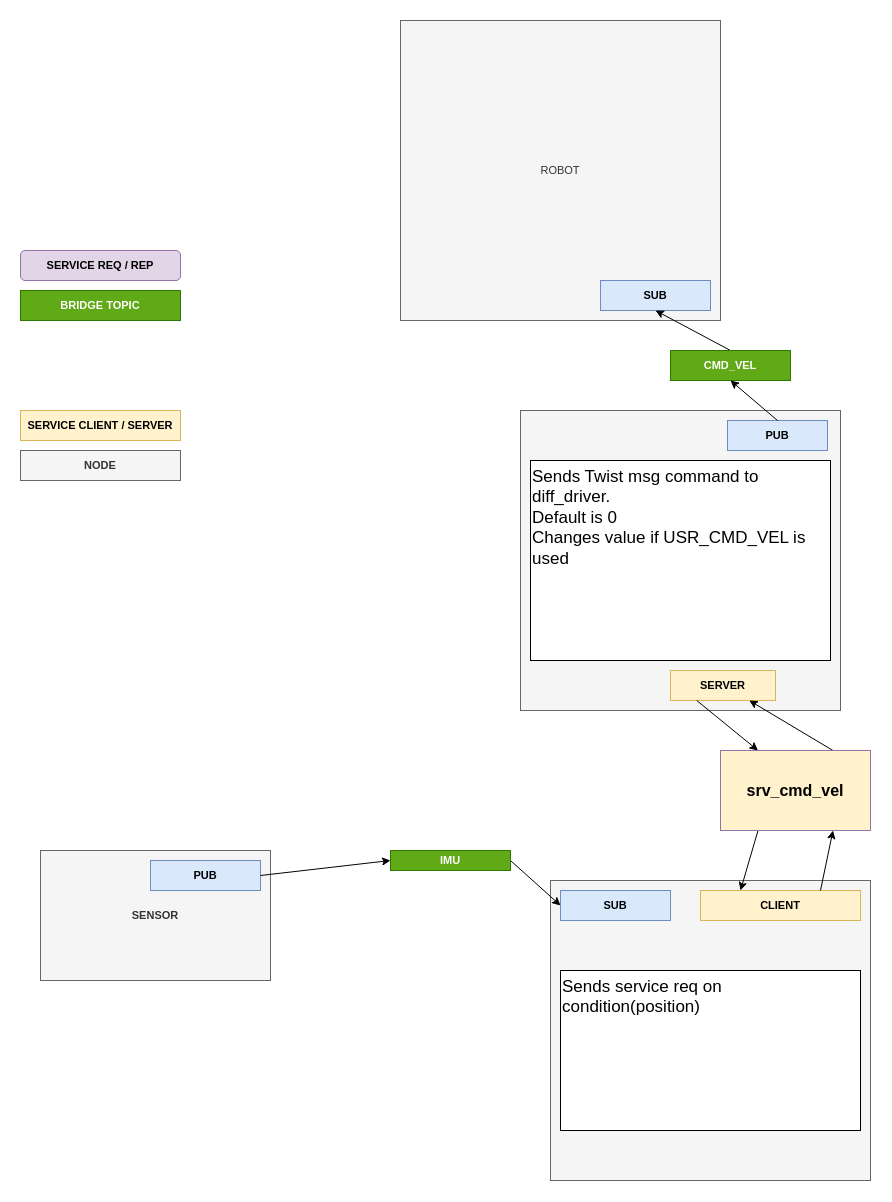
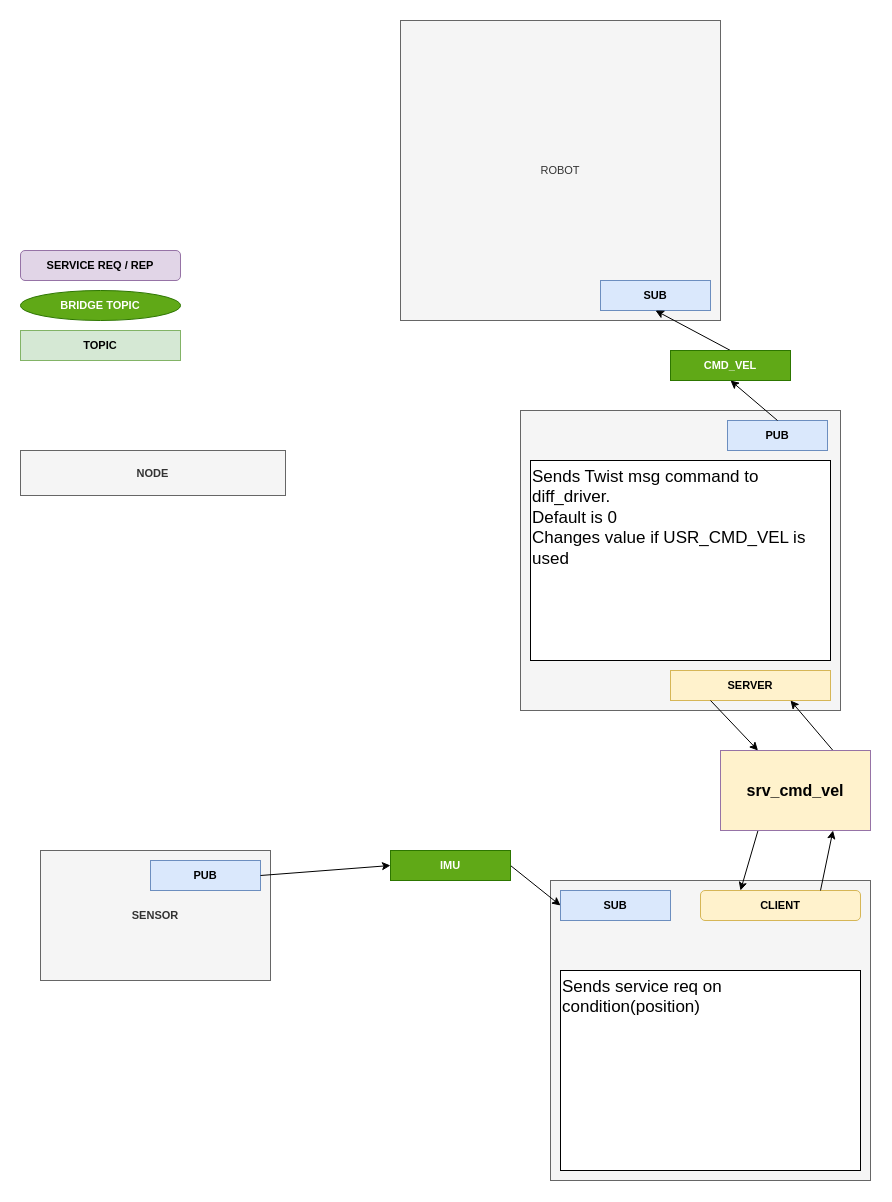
  <mxCell id="0" />
  <mxCell id="1" parent="0" />
  <mxCell id="2" value="" style="group" vertex="1" connectable="0" parent="1"><mxGeometry x="40" y="850" width="230" height="130" as="geometry" /></mxCell>
  <mxCell id="3" value="&lt;b&gt;SENSOR&lt;/b&gt;" style="rounded=0;whiteSpace=wrap;html=1;fontFamily=Helvetica;fontSize=11;fillColor=#f5f5f5;strokeColor=#666666;fontColor=#333333;" vertex="1" parent="2"><mxGeometry width="230" height="130" as="geometry" /></mxCell>
  <mxCell id="4" value="PUB" style="rounded=0;whiteSpace=wrap;html=1;fontFamily=Helvetica;fontSize=11;fillColor=#dae8fc;strokeColor=#6c8ebf;fontStyle=1" vertex="1" parent="2"><mxGeometry x="110" y="10" width="110" height="30" as="geometry" /></mxCell>
  <mxCell id="5" value="" style="group;fontStyle=1" vertex="1" connectable="0" parent="1"><mxGeometry x="400" y="20" width="320" height="300" as="geometry" /></mxCell>
  <mxCell id="6" value="ROBOT" style="rounded=0;whiteSpace=wrap;html=1;fontFamily=Helvetica;fontSize=11;fillColor=#f5f5f5;strokeColor=#666666;fontColor=#333333;" vertex="1" parent="5"><mxGeometry width="320" height="300" as="geometry" /></mxCell>
  <mxCell id="7" value="SUB" style="rounded=0;whiteSpace=wrap;html=1;fontFamily=Helvetica;fontSize=11;fillColor=#dae8fc;strokeColor=#6c8ebf;fontStyle=1" vertex="1" parent="5"><mxGeometry x="200" y="260" width="110" height="30" as="geometry" /></mxCell>
  <mxCell id="8" value="" style="group;fontStyle=1" vertex="1" connectable="0" parent="1"><mxGeometry x="520" y="410" width="320" height="300" as="geometry" /></mxCell>
  <mxCell id="9" value="" style="rounded=0;whiteSpace=wrap;html=1;fontFamily=Helvetica;fontSize=11;fillColor=#f5f5f5;strokeColor=#666666;fontColor=#333333;" vertex="1" parent="8"><mxGeometry width="320" height="300" as="geometry" /></mxCell>
  <mxCell id="10" value="&lt;div&gt;Sends Twist msg command to diff_driver.&lt;/div&gt;&lt;div&gt;Default is 0&lt;/div&gt;&lt;div&gt;Changes value if USR_CMD_VEL is used&lt;br&gt;&lt;/div&gt;" style="rounded=0;whiteSpace=wrap;html=1;fontFamily=Helvetica;fontSize=17;fontColor=default;align=left;verticalAlign=top;" vertex="1" parent="8"><mxGeometry x="10" y="50" width="300" height="200" as="geometry" /></mxCell>
  <mxCell id="11" value="PUB" style="rounded=0;whiteSpace=wrap;html=1;fontFamily=Helvetica;fontSize=11;fillColor=#dae8fc;strokeColor=#6c8ebf;fontStyle=1" vertex="1" parent="8"><mxGeometry x="207" y="10" width="100" height="30" as="geometry" /></mxCell>
- <mxCell id="12" value="SERVER" style="rounded=0;whiteSpace=wrap;html=1;fontFamily=Helvetica;fontSize=11;fillColor=#fff2cc;strokeColor=#d6b656;fontStyle=1" vertex="1" parent="8"><mxGeometry x="150" y="260" width="105" height="30" as="geometry" /></mxCell>
- <mxCell id="13" value="&lt;span&gt;SERVICE&lt;/span&gt; CLIENT / SERVER" style="rounded=0;whiteSpace=wrap;html=1;fontFamily=Helvetica;fontSize=11;fillColor=#fff2cc;strokeColor=#d6b656;fontStyle=1" vertex="1" parent="1"><mxGeometry x="20" y="410" width="160" height="30" as="geometry" /></mxCell>
- <mxCell id="14" value="NODE" style="rounded=0;whiteSpace=wrap;html=1;fontFamily=Helvetica;fontSize=11;fillColor=#f5f5f5;strokeColor=#666666;fontStyle=1;fontColor=#333333;" vertex="1" parent="1"><mxGeometry x="20" y="450" width="160" height="30" as="geometry" /></mxCell>
+ <mxCell id="12" value="SERVER" style="rounded=0;whiteSpace=wrap;html=1;fontFamily=Helvetica;fontSize=11;fillColor=#fff2cc;strokeColor=#d6b656;fontStyle=1" vertex="1" parent="8"><mxGeometry x="150" y="260" width="160" height="30" as="geometry" /></mxCell>
+ <mxCell id="14" value="NODE" style="rounded=0;whiteSpace=wrap;html=1;fontFamily=Helvetica;fontSize=11;fillColor=#f5f5f5;strokeColor=#666666;fontStyle=1;fontColor=#333333;" vertex="1" parent="1"><mxGeometry x="20" y="450" width="265" height="45" as="geometry" /></mxCell>
+ <mxCell id="15" value="TOPIC" style="rounded=0;whiteSpace=wrap;html=1;fontFamily=Helvetica;fontSize=11;fillColor=#d5e8d4;strokeColor=#82b366;fontStyle=1" vertex="1" parent="1"><mxGeometry x="20" y="330" width="160" height="30" as="geometry" /></mxCell>
  <mxCell id="16" style="edgeStyle=none;shape=connector;rounded=0;orthogonalLoop=1;jettySize=auto;html=1;exitX=0.5;exitY=0;exitDx=0;exitDy=0;entryX=0.5;entryY=1;entryDx=0;entryDy=0;labelBackgroundColor=default;strokeColor=default;fontFamily=Helvetica;fontSize=11;fontColor=default;endArrow=classic;" edge="1" parent="1" source="17" target="7"><mxGeometry relative="1" as="geometry" /></mxCell>
  <mxCell id="17" value="CMD_VEL" style="rounded=0;whiteSpace=wrap;html=1;fontFamily=Helvetica;fontSize=11;fillColor=#60a917;strokeColor=#2D7600;fontStyle=1;fontColor=#ffffff;" vertex="1" parent="1"><mxGeometry x="670" y="350" width="120" height="30" as="geometry" /></mxCell>
  <mxCell id="18" style="edgeStyle=none;shape=connector;rounded=0;orthogonalLoop=1;jettySize=auto;html=1;exitX=0.5;exitY=0;exitDx=0;exitDy=0;entryX=0.5;entryY=1;entryDx=0;entryDy=0;labelBackgroundColor=default;strokeColor=default;fontFamily=Helvetica;fontSize=11;fontColor=default;endArrow=classic;" edge="1" parent="1" source="11" target="17"><mxGeometry relative="1" as="geometry" /></mxCell>
  <mxCell id="19" value="" style="group" vertex="1" connectable="0" parent="1"><mxGeometry x="550" y="880" width="320" height="300" as="geometry" /></mxCell>
  <mxCell id="20" value="" style="rounded=0;whiteSpace=wrap;html=1;fontFamily=Helvetica;fontSize=11;fillColor=#f5f5f5;strokeColor=#666666;fontColor=#333333;" vertex="1" parent="19"><mxGeometry width="320" height="300" as="geometry" /></mxCell>
- <mxCell id="21" value="CLIENT" style="rounded=0;whiteSpace=wrap;html=1;fontFamily=Helvetica;fontSize=11;fillColor=#fff2cc;strokeColor=#d6b656;fontStyle=1" vertex="1" parent="19"><mxGeometry x="150" y="10" width="160" height="30" as="geometry" /></mxCell>
+ <mxCell id="21" value="CLIENT" style="whiteSpace=wrap;html=1;fontFamily=Helvetica;fontSize=11;fillColor=#fff2cc;strokeColor=#d6b656;fontStyle=1;rounded=1;" vertex="1" parent="19"><mxGeometry x="150" y="10" width="160" height="30" as="geometry" /></mxCell>
  <mxCell id="22" value="SUB" style="rounded=0;whiteSpace=wrap;html=1;fontFamily=Helvetica;fontSize=11;fillColor=#dae8fc;strokeColor=#6c8ebf;fontStyle=1" vertex="1" parent="19"><mxGeometry x="10" y="10" width="110" height="30" as="geometry" /></mxCell>
- <mxCell id="23" value="Sends service req on condition(position)" style="rounded=0;whiteSpace=wrap;html=1;fontFamily=Helvetica;fontSize=17;fontColor=default;align=left;verticalAlign=top;" vertex="1" parent="19"><mxGeometry x="10" y="90" width="300" height="160" as="geometry" /></mxCell>
+ <mxCell id="23" value="Sends service req on condition(position)" style="rounded=0;whiteSpace=wrap;html=1;fontFamily=Helvetica;fontSize=17;fontColor=default;align=left;verticalAlign=top;" vertex="1" parent="19"><mxGeometry x="10" y="90" width="300" height="200" as="geometry" /></mxCell>
  <mxCell id="24" value="SERVICE REQ / REP" style="whiteSpace=wrap;html=1;fontFamily=Helvetica;fontSize=11;fillColor=#e1d5e7;strokeColor=#9673a6;fontStyle=1;rounded=1;" vertex="1" parent="1"><mxGeometry x="20" y="250" width="160" height="30" as="geometry" /></mxCell>
  <mxCell id="25" style="edgeStyle=none;shape=connector;rounded=0;orthogonalLoop=1;jettySize=auto;html=1;exitX=0.75;exitY=0;exitDx=0;exitDy=0;entryX=0.75;entryY=1;entryDx=0;entryDy=0;labelBackgroundColor=default;strokeColor=default;fontFamily=Helvetica;fontSize=11;fontColor=default;endArrow=classic;" edge="1" parent="1" source="27" target="12"><mxGeometry relative="1" as="geometry" /></mxCell>
  <mxCell id="26" style="edgeStyle=none;shape=connector;rounded=0;orthogonalLoop=1;jettySize=auto;html=1;exitX=0.25;exitY=1;exitDx=0;exitDy=0;entryX=0.25;entryY=0;entryDx=0;entryDy=0;labelBackgroundColor=default;strokeColor=default;fontFamily=Helvetica;fontSize=11;fontColor=default;endArrow=classic;" edge="1" parent="1" source="27" target="21"><mxGeometry relative="1" as="geometry" /></mxCell>
  <mxCell id="27" value="&lt;font style=&quot;font-size: 16px;&quot;&gt;srv_cmd_vel&lt;/font&gt;" style="rounded=0;whiteSpace=wrap;html=1;fontFamily=Helvetica;fontSize=11;fillColor=#fff2cc;strokeColor=#9673a6;fontStyle=1;" vertex="1" parent="1"><mxGeometry x="720" y="750" width="150" height="80" as="geometry" /></mxCell>
  <mxCell id="28" style="edgeStyle=none;shape=connector;rounded=0;orthogonalLoop=1;jettySize=auto;html=1;exitX=0.75;exitY=0;exitDx=0;exitDy=0;entryX=0.75;entryY=1;entryDx=0;entryDy=0;labelBackgroundColor=default;strokeColor=default;fontFamily=Helvetica;fontSize=11;fontColor=default;endArrow=classic;" edge="1" parent="1" source="21" target="27"><mxGeometry relative="1" as="geometry" /></mxCell>
  <mxCell id="29" style="edgeStyle=none;shape=connector;rounded=0;orthogonalLoop=1;jettySize=auto;html=1;exitX=0.25;exitY=1;exitDx=0;exitDy=0;entryX=0.25;entryY=0;entryDx=0;entryDy=0;labelBackgroundColor=default;strokeColor=default;fontFamily=Helvetica;fontSize=11;fontColor=default;endArrow=classic;" edge="1" parent="1" source="12" target="27"><mxGeometry relative="1" as="geometry" /></mxCell>
  <mxCell id="30" style="edgeStyle=none;shape=connector;rounded=0;orthogonalLoop=1;jettySize=auto;html=1;exitX=1;exitY=0.5;exitDx=0;exitDy=0;entryX=0;entryY=0.5;entryDx=0;entryDy=0;labelBackgroundColor=default;strokeColor=default;fontFamily=Helvetica;fontSize=11;fontColor=default;endArrow=classic;" edge="1" parent="1" source="31" target="22"><mxGeometry relative="1" as="geometry" /></mxCell>
- <mxCell id="31" value="IMU" style="rounded=0;whiteSpace=wrap;html=1;fontFamily=Helvetica;fontSize=11;fillColor=#60a917;strokeColor=#2D7600;fontStyle=1;fontColor=#ffffff;" vertex="1" parent="1"><mxGeometry x="390" y="850" width="120" height="20" as="geometry" /></mxCell>
+ <mxCell id="31" value="IMU" style="rounded=0;whiteSpace=wrap;html=1;fontFamily=Helvetica;fontSize=11;fillColor=#60a917;strokeColor=#2D7600;fontStyle=1;fontColor=#ffffff;" vertex="1" parent="1"><mxGeometry x="390" y="850" width="120" height="30" as="geometry" /></mxCell>
  <mxCell id="32" style="edgeStyle=none;shape=connector;rounded=0;orthogonalLoop=1;jettySize=auto;html=1;exitX=1;exitY=0.5;exitDx=0;exitDy=0;entryX=0;entryY=0.5;entryDx=0;entryDy=0;labelBackgroundColor=default;strokeColor=default;fontFamily=Helvetica;fontSize=11;fontColor=default;endArrow=classic;" edge="1" parent="1" source="4" target="31"><mxGeometry relative="1" as="geometry" /></mxCell>
- <mxCell id="33" value="BRIDGE TOPIC" style="rounded=0;whiteSpace=wrap;html=1;fontFamily=Helvetica;fontSize=11;fillColor=#60a917;strokeColor=#2D7600;fontStyle=1;fontColor=#ffffff;" vertex="1" parent="1"><mxGeometry x="20" y="290" width="160" height="30" as="geometry" /></mxCell>
+ <mxCell id="33" value="BRIDGE TOPIC" style="ellipse;whiteSpace=wrap;html=1;fontFamily=Helvetica;fontSize=11;fillColor=#60a917;strokeColor=#2D7600;fontStyle=1;fontColor=#ffffff;" vertex="1" parent="1"><mxGeometry x="20" y="290" width="160" height="30" as="geometry" /></mxCell>
